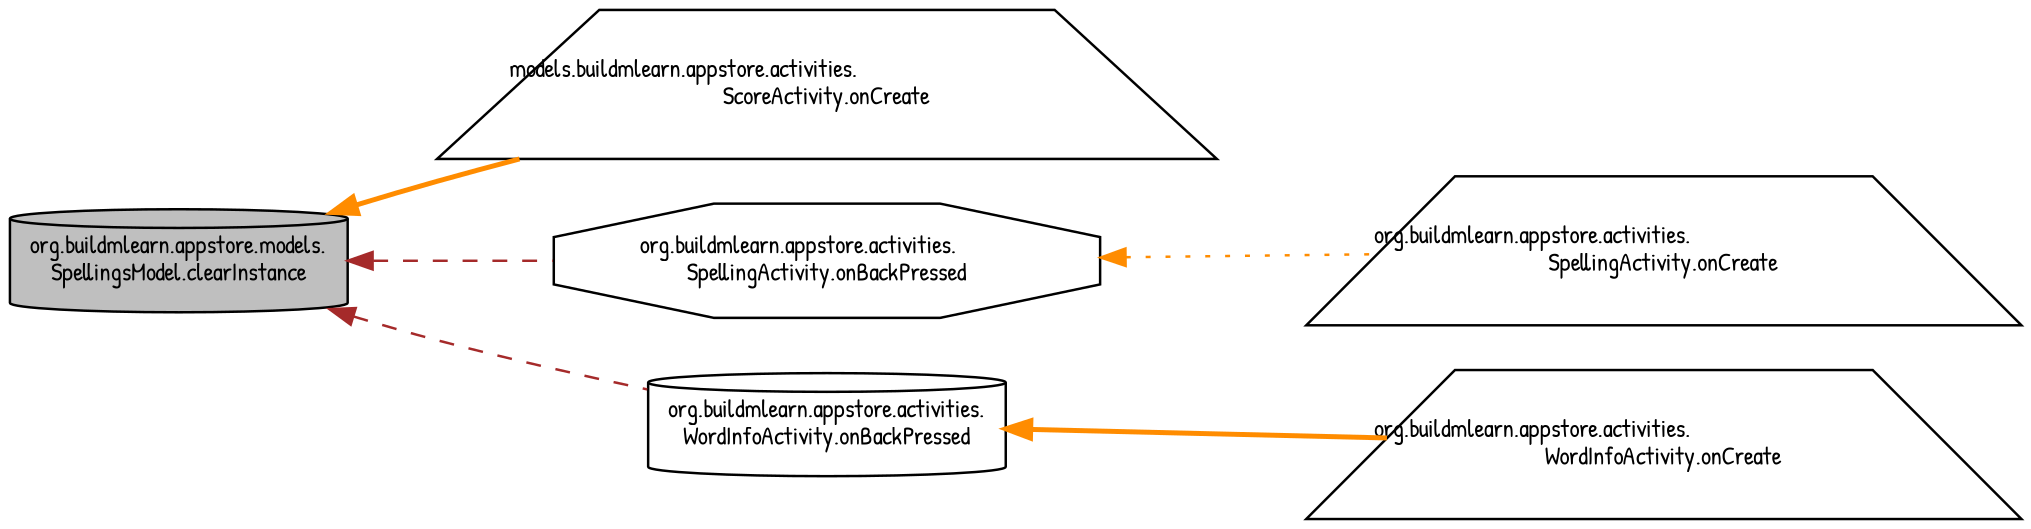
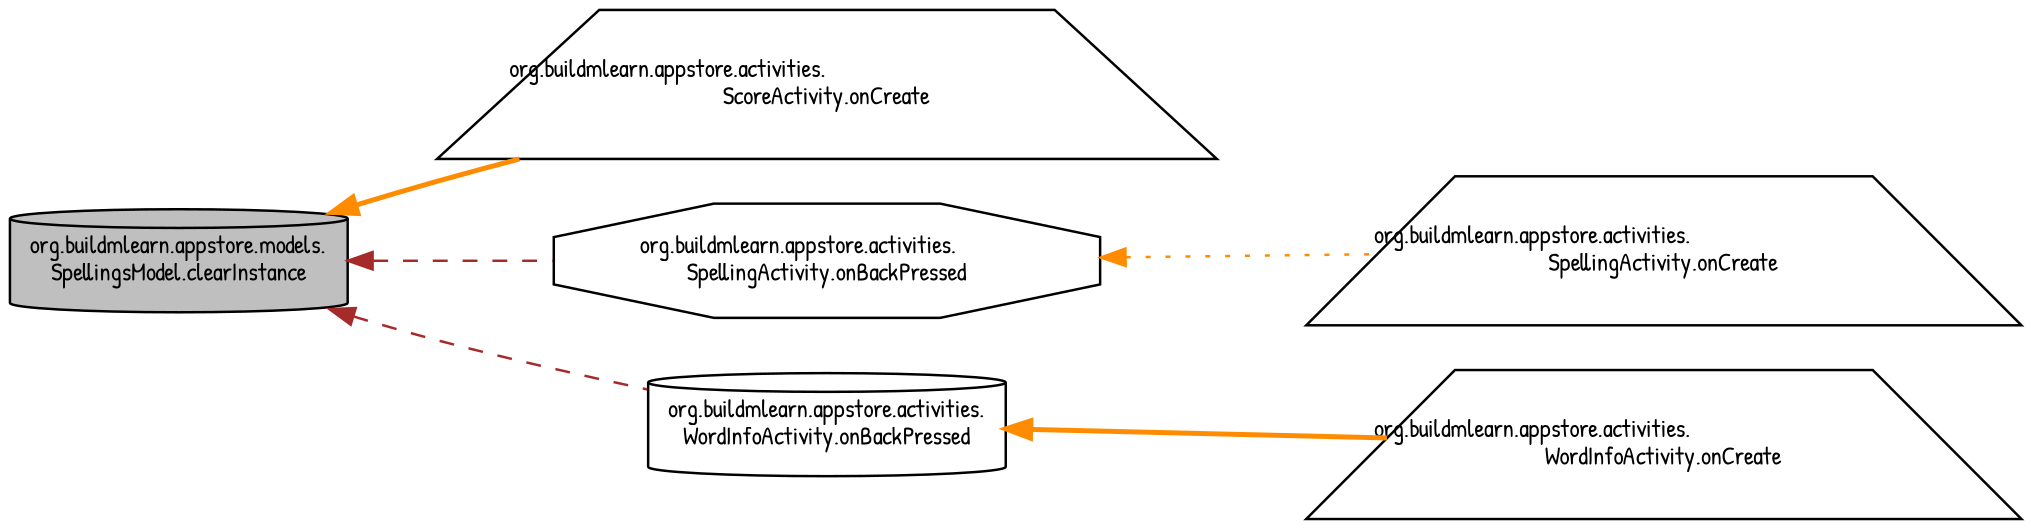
  digraph {
    rankdir=LR
    fontname="Patrick Hand"
    node [color=black fontname="Patrick Hand" fontsize=10 shape=trapezium]
    edge [color=darkorange dir=back fontname="Patrick Hand" fontsize=10 labelfontname=Helvetica labelfontsize=10 style=bold]
    n1 [fillcolor=grey75 fontcolor=black height=0.2 label="org.buildmlearn.appstore.models.\lSpellingsModel.clearInstance" shape=cylinder style=filled width=0.4]
-   n2 [height=0.2 label="models.buildmlearn.appstore.activities.\lScoreActivity.onCreate" width=0.4]
+   n2 [height=0.2 label="org.buildmlearn.appstore.activities.\lScoreActivity.onCreate" width=0.4]
    n3 [height=0.2 label="org.buildmlearn.appstore.activities.\lSpellingActivity.onBackPressed" shape=octagon width=0.4]
    n4 [height=0.2 label="org.buildmlearn.appstore.activities.\lWordInfoActivity.onBackPressed" shape=cylinder width=0.4]
    n5 [height=0.2 label="org.buildmlearn.appstore.activities.\lSpellingActivity.onCreate" width=0.4]
    n6 [height=0.2 label="org.buildmlearn.appstore.activities.\lWordInfoActivity.onCreate" width=0.4]
    n1 -> n2
    n1 -> n3 [color=brown style=dashed]
    n1 -> n4 [color=brown style=dashed]
    n3 -> n5 [style=dotted]
    n4 -> n6
  }
